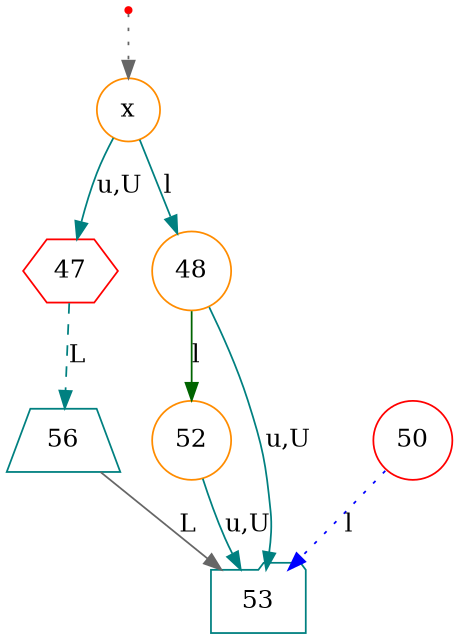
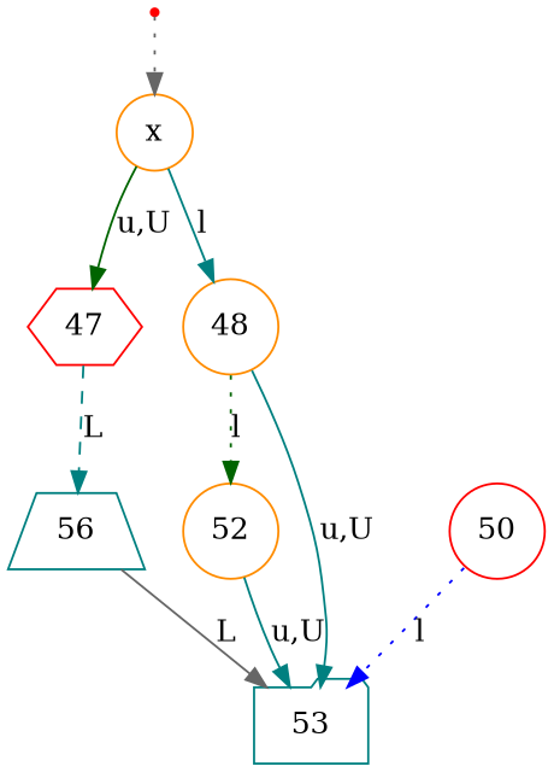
  digraph {
    rankdir=TB
    node [color=red shape=circle]
    edge [color=teal style=solid]
    s [shape=point]
    x [color=darkorange]
    47 [shape=hexagon]
    48 [color=darkorange]
    n5 [color=teal label=56 shape=trapezium]
    52 [color=darkorange]
    53 [color=teal shape=folder]
    50
    s -> x [color=gray40 style=dotted]
-   x -> 47 [label="u,U"]
+   x -> 47 [color=darkgreen label="u,U"]
    x -> 48 [label=l]
    47 -> n5 [label=L style=dashed]
-   48 -> 52 [color=darkgreen label=l]
+   48 -> 52 [color=darkgreen label=l style=dotted]
    48 -> 53 [label="u,U"]
    n5 -> 53 [color=gray40 label=L]
    52 -> 53 [label="u,U"]
    50 -> 53 [color=blue label=l style=dotted]
  }
